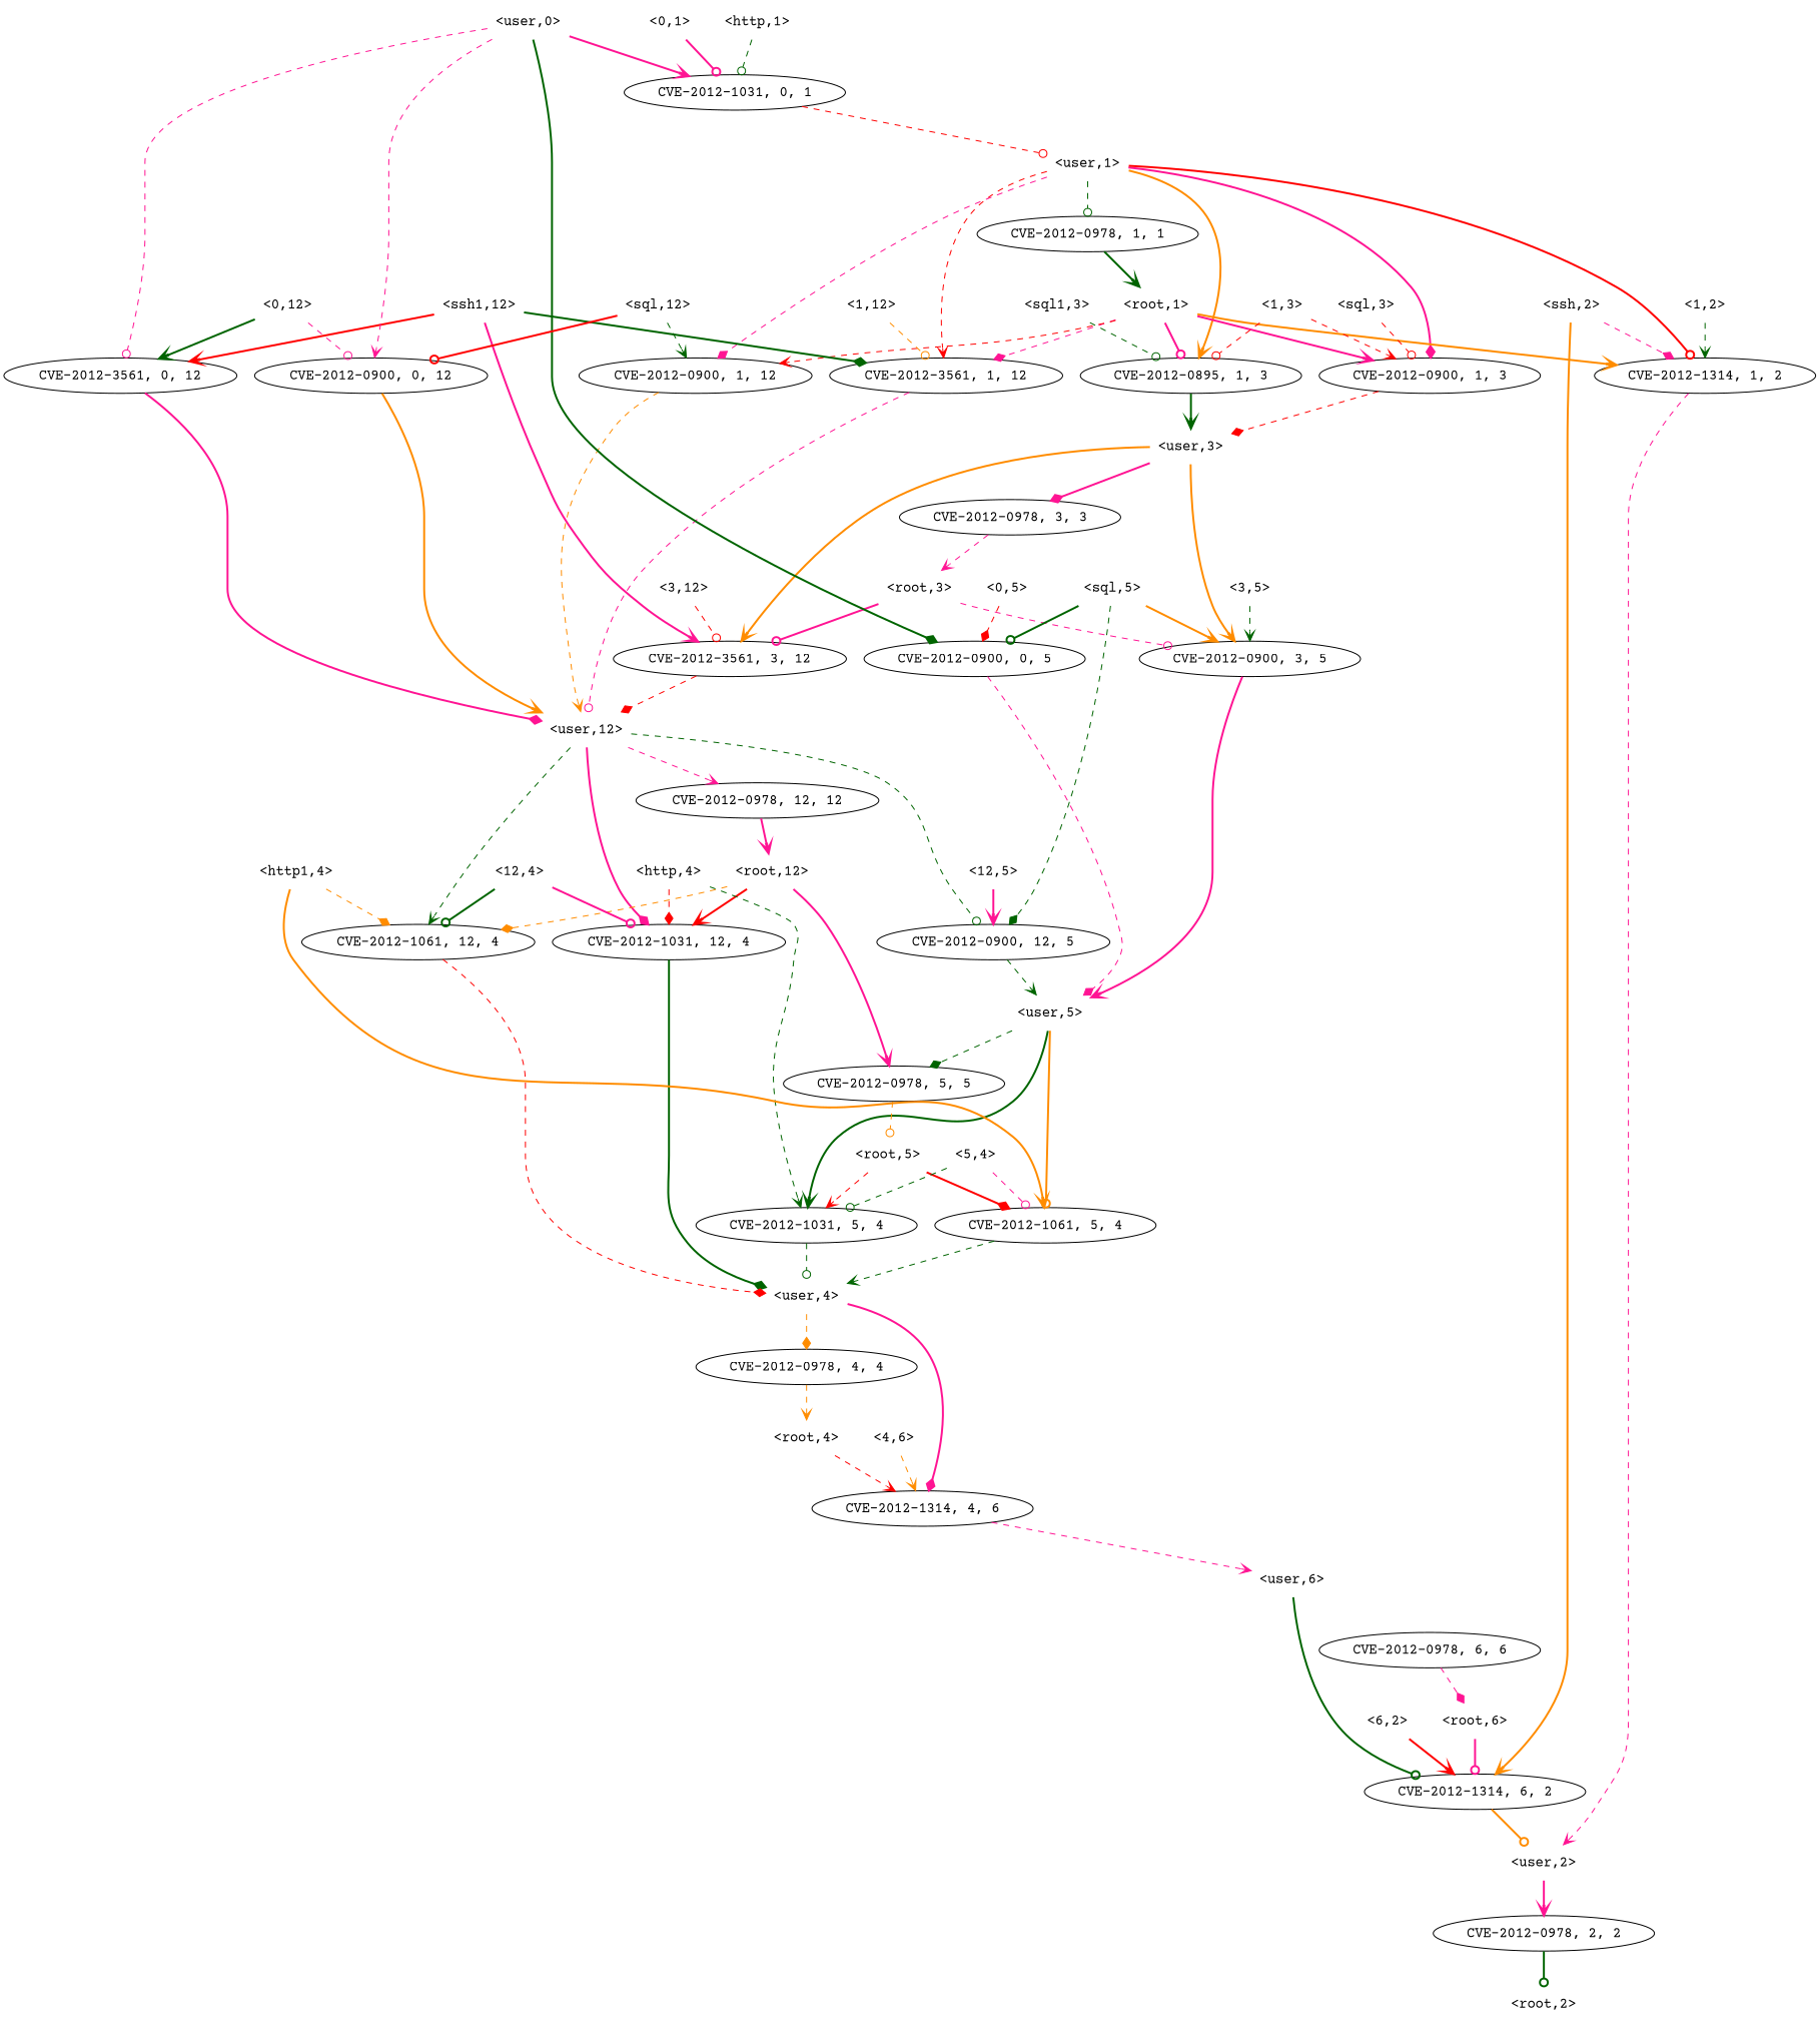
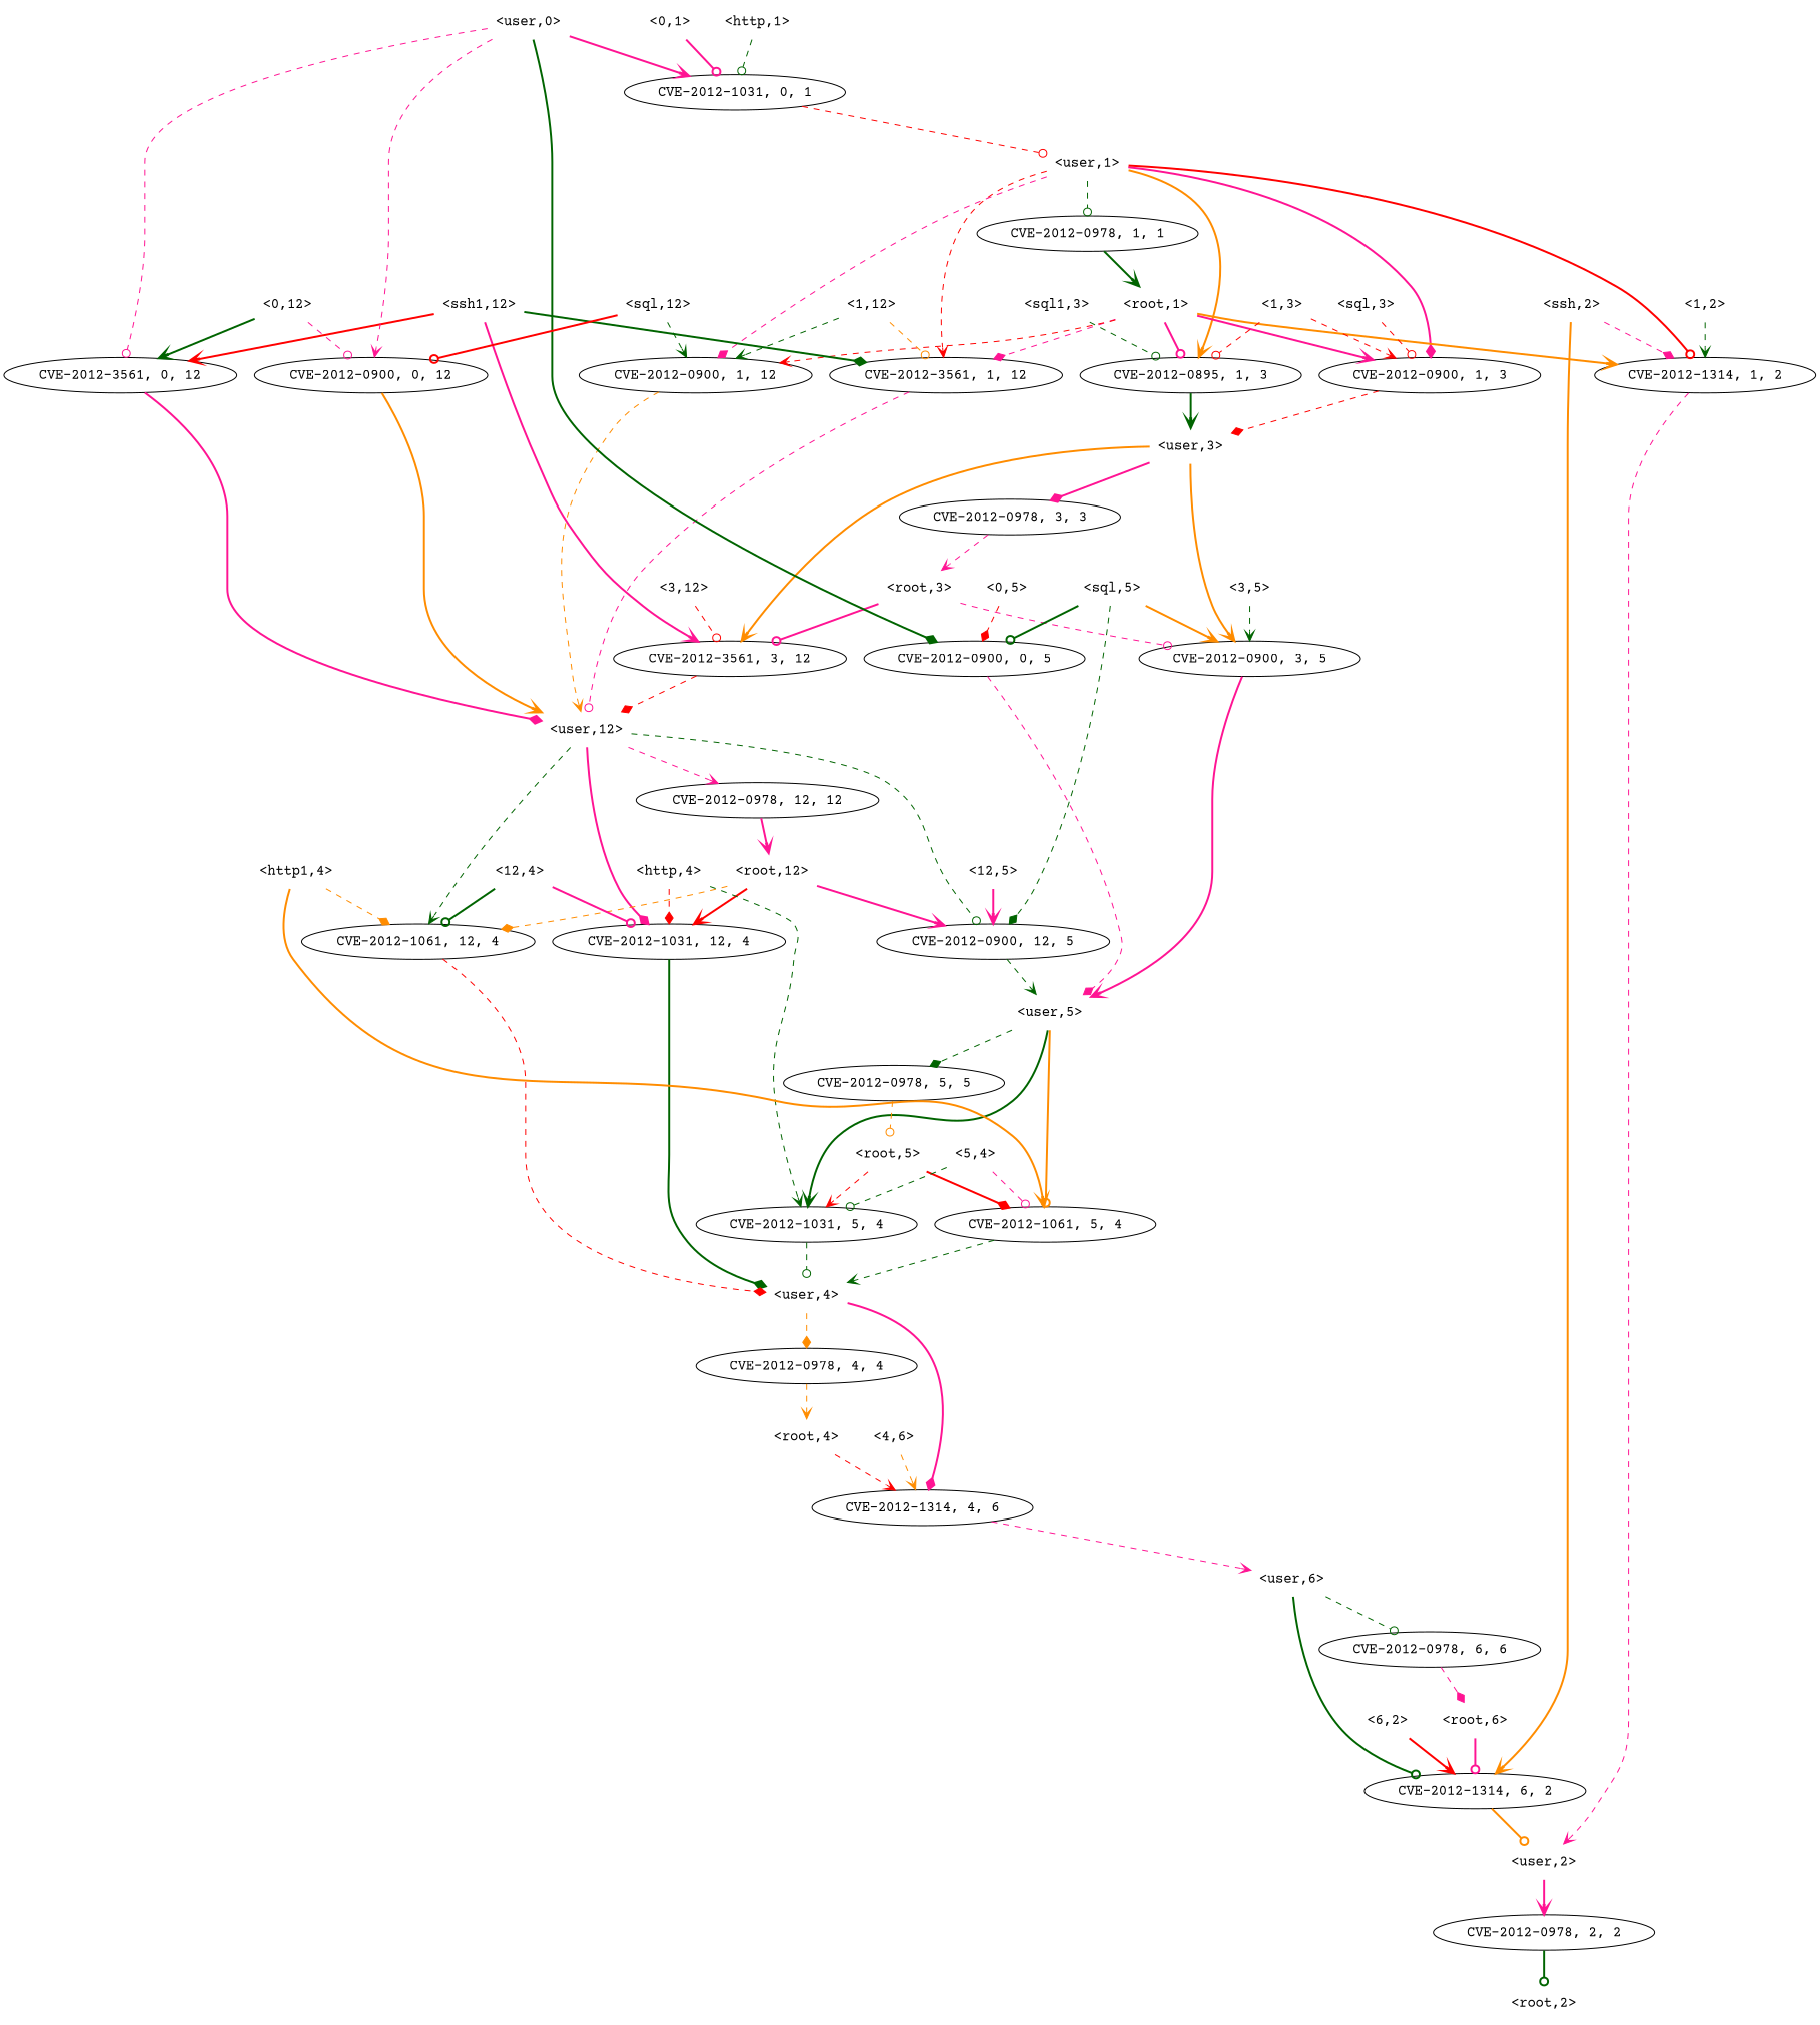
  strict digraph {
    fontname="Courier Prime"
    node [fontname="Courier Prime" shape=plaintext]
    edge [arrowhead=vee color=deeppink fontname="Courier Prime" style=dashed]
    "<root,5>" [height=0.5 width=0.89583]
    n2 [height=0.5 label=<CVE-2012-1031, 5, 4> width=2.4499 shape=""]
    n3 [height=0.5 label=<CVE-2012-1061, 5, 4> width=2.4499 shape=""]
    "<user,4>" [height=0.5 width=0.91667]
    n5 [height=0.5 label=<CVE-2012-1314, 4, 6> width=2.4499 shape=""]
    n6 [height=0.5 label=<CVE-2012-0978, 4, 4> width=2.4499 shape=""]
    "<user,6>" [height=0.5 width=0.91667]
    "<root,4>" [height=0.5 width=0.89583]
    "<0,5>" [height=0.5 width=0.75]
    n10 [height=0.5 label=<CVE-2012-0900, 0, 5> width=2.4499 shape=""]
    "<user,5>" [height=0.5 width=0.91667]
    n12 [height=0.5 label=<CVE-2012-0978, 5, 5> width=2.4499 shape=""]
    "<root,3>" [height=0.5 width=0.89583]
    n14 [height=0.5 label=<CVE-2012-3561, 3, 12> width=2.5686 shape=""]
    n15 [height=0.5 label=<CVE-2012-0900, 3, 5> width=2.4499 shape=""]
    "<user,12>" [height=0.5 width=1.0069]
    n17 [height=0.5 label=<CVE-2012-1031, 12, 4> width=2.5686 shape=""]
    n18 [height=0.5 label=<CVE-2012-1061, 12, 4> width=2.5686 shape=""]
    n19 [height=0.5 label=<CVE-2012-0900, 12, 5> width=2.5686 shape=""]
    n20 [height=0.5 label=<CVE-2012-0978, 12, 12> width=2.7013 shape=""]
    "<root,12>" [height=0.5 width=1]
    "<0,1>" [height=0.5 width=0.75]
    n23 [height=0.5 label=<CVE-2012-1031, 0, 1> width=2.4499 shape=""]
    "<user,1>" [height=0.5 width=0.91667]
    n25 [height=0.5 label=<CVE-2012-3561, 1, 12> width=2.5686 shape=""]
    n26 [height=0.5 label=<CVE-2012-0900, 1, 12> width=2.5686 shape=""]
    n27 [height=0.5 label=<CVE-2012-0900, 1, 3> width=2.4499 shape=""]
    n28 [height=0.5 label=<CVE-2012-0895, 1, 3> width=2.4499 shape=""]
    n29 [height=0.5 label=<CVE-2012-1314, 1, 2> width=2.4499 shape=""]
    n30 [height=0.5 label=<CVE-2012-0978, 1, 1> width=2.4499 shape=""]
    "<user,3>" [height=0.5 width=0.91667]
    "<user,2>" [height=0.5 width=0.91667]
    "<root,1>" [height=0.5 width=0.89583]
    "<http,1>" [height=0.5 width=0.89583]
    n35 [height=0.5 label=<CVE-2012-0978, 3, 3> width=2.4499 shape=""]
    "<1,12>" [height=0.5 width=0.78472]
    "<12,4>" [height=0.5 width=0.78472]
    "<3,12>" [height=0.5 width=0.78472]
    "<sql,3>" [height=0.5 width=0.8125]
    n40 [height=0.5 label=<CVE-2012-0978, 2, 2> width=2.4499 shape=""]
    "<root,2>" [height=0.5 width=0.89583]
    n42 [height=0.5 label=<CVE-2012-1314, 6, 2> width=2.4499 shape=""]
    n43 [height=0.5 label=<CVE-2012-0978, 6, 6> width=2.4499 shape=""]
    "<root,6>" [height=0.5 width=0.89583]
    "<ssh1,12>" [height=0.5 width=1.0278]
    n46 [height=0.5 label=<CVE-2012-3561, 0, 12> width=2.5686 shape=""]
    "<4,6>" [height=0.5 width=0.75]
    "<http,4>" [height=0.5 width=0.89583]
    "<1,3>" [height=0.5 width=0.75]
    n50 [height=0.5 label=<CVE-2012-0900, 0, 12> width=2.5686 shape=""]
    "<ssh,2>" [height=0.5 width=0.84028]
    "<http1,4>" [height=0.5 width=0.97917]
    "<5,4>" [height=0.5 width=0.75]
    "<sql,5>" [height=0.5 width=0.8125]
    "<sql1,3>" [height=0.5 width=0.91667]
    "<6,2>" [height=0.5 width=0.75]
    "<3,5>" [height=0.5 width=0.75]
    "<user,0>" [height=0.5 width=0.91667]
    "<1,2>" [height=0.5 width=0.75]
    "<sql,12>" [height=0.5 width=0.91667]
    "<12,5>" [height=0.5 width=0.78472]
    "<0,12>" [height=0.5 width=0.78472]
    "<root,5>" -> n2 [color=red]
    "<root,5>" -> n3 [arrowhead=diamond color=red style=bold]
    n2 -> "<user,4>" [arrowhead=odot color=darkgreen]
    n3 -> "<user,4>" [color=darkgreen]
    "<user,4>" -> n5 [arrowhead=diamond style=bold]
    "<user,4>" -> n6 [arrowhead=diamond color=darkorange]
    n5 -> "<user,6>"
    n6 -> "<root,4>" [color=darkorange]
    "<user,6>" -> n42 [arrowhead=odot color=darkgreen style=bold]
+   "<user,6>" -> n43 [arrowhead=odot color=darkgreen]
    "<root,4>" -> n5 [color=red]
    "<0,5>" -> n10 [arrowhead=diamond color=red]
    n10 -> "<user,5>" [arrowhead=diamond]
    "<user,5>" -> n2 [color=darkgreen style=bold]
    "<user,5>" -> n3 [arrowhead=odot color=darkorange style=bold]
    "<user,5>" -> n12 [arrowhead=diamond color=darkgreen]
    n12 -> "<root,5>" [arrowhead=odot color=darkorange]
    "<root,3>" -> n14 [arrowhead=odot style=bold]
    "<root,3>" -> n15 [arrowhead=odot]
    n14 -> "<user,12>" [arrowhead=diamond color=red]
    n15 -> "<user,5>" [style=bold]
    "<user,12>" -> n17 [arrowhead=diamond style=bold]
    "<user,12>" -> n18 [color=darkgreen]
    "<user,12>" -> n19 [arrowhead=odot color=darkgreen]
    "<user,12>" -> n20
    n17 -> "<user,4>" [arrowhead=diamond color=darkgreen style=bold]
    n18 -> "<user,4>" [arrowhead=diamond color=red]
    n19 -> "<user,5>" [color=darkgreen]
    n20 -> "<root,12>" [style=bold]
    "<root,12>" -> n17 [color=red style=bold]
    "<root,12>" -> n18 [arrowhead=diamond color=darkorange]
-   "<root,12>" -> n12 [style=bold]
+   "<root,12>" -> n19 [style=bold]
    "<0,1>" -> n23 [arrowhead=odot style=bold]
    n23 -> "<user,1>" [arrowhead=odot color=red]
    "<user,1>" -> n25 [color=red]
    "<user,1>" -> n26 [arrowhead=diamond]
    "<user,1>" -> n27 [arrowhead=diamond style=bold]
    "<user,1>" -> n28 [color=darkorange style=bold]
    "<user,1>" -> n29 [arrowhead=odot color=red style=bold]
    "<user,1>" -> n30 [arrowhead=odot color=darkgreen]
    n25 -> "<user,12>" [arrowhead=odot]
    n26 -> "<user,12>" [color=darkorange]
    n27 -> "<user,3>" [arrowhead=diamond color=red]
    n28 -> "<user,3>" [color=darkgreen style=bold]
    n29 -> "<user,2>"
    n30 -> "<root,1>" [color=darkgreen style=bold]
    "<user,3>" -> n14 [color=darkorange style=bold]
    "<user,3>" -> n15 [color=darkorange style=bold]
    "<user,3>" -> n35 [arrowhead=diamond style=bold]
    "<user,2>" -> n40 [style=bold]
    "<root,1>" -> n25 [arrowhead=diamond]
    "<root,1>" -> n26 [color=red]
    "<root,1>" -> n27 [style=bold]
    "<root,1>" -> n28 [arrowhead=odot style=bold]
    "<root,1>" -> n29 [color=darkorange style=bold]
    "<http,1>" -> n23 [arrowhead=odot color=darkgreen]
    n35 -> "<root,3>"
    "<1,12>" -> n25 [arrowhead=odot color=darkorange]
+   "<1,12>" -> n26 [color=darkgreen]
    "<12,4>" -> n17 [arrowhead=odot style=bold]
    "<12,4>" -> n18 [arrowhead=odot color=darkgreen style=bold]
    "<3,12>" -> n14 [arrowhead=odot color=red]
    "<sql,3>" -> n27 [arrowhead=odot color=red]
    n40 -> "<root,2>" [arrowhead=odot color=darkgreen style=bold]
    n42 -> "<user,2>" [arrowhead=odot color=darkorange style=bold]
    n43 -> "<root,6>" [arrowhead=diamond]
    "<root,6>" -> n42 [arrowhead=odot style=bold]
    "<ssh1,12>" -> n14 [style=bold]
    "<ssh1,12>" -> n25 [arrowhead=diamond color=darkgreen style=bold]
    "<ssh1,12>" -> n46 [color=red style=bold]
    n46 -> "<user,12>" [arrowhead=diamond style=bold]
    "<4,6>" -> n5 [color=darkorange]
    "<http,4>" -> n2 [color=darkgreen]
    "<http,4>" -> n17 [arrowhead=diamond color=red]
    "<1,3>" -> n27 [color=red]
    "<1,3>" -> n28 [arrowhead=odot color=red]
    n50 -> "<user,12>" [color=darkorange style=bold]
    "<ssh,2>" -> n29 [arrowhead=diamond]
    "<ssh,2>" -> n42 [color=darkorange style=bold]
    "<http1,4>" -> n3 [color=darkorange style=bold]
    "<http1,4>" -> n18 [arrowhead=diamond color=darkorange]
    "<5,4>" -> n2 [arrowhead=odot color=darkgreen]
    "<5,4>" -> n3 [arrowhead=odot]
    "<sql,5>" -> n10 [arrowhead=odot color=darkgreen style=bold]
    "<sql,5>" -> n15 [color=darkorange style=bold]
    "<sql,5>" -> n19 [arrowhead=diamond color=darkgreen]
    "<sql1,3>" -> n28 [arrowhead=odot color=darkgreen]
    "<6,2>" -> n42 [color=red style=bold]
    "<3,5>" -> n15 [color=darkgreen]
    "<user,0>" -> n10 [arrowhead=diamond color=darkgreen style=bold]
    "<user,0>" -> n23 [style=bold]
    "<user,0>" -> n46 [arrowhead=odot]
    "<user,0>" -> n50
    "<1,2>" -> n29 [color=darkgreen]
    "<sql,12>" -> n26 [color=darkgreen]
    "<sql,12>" -> n50 [arrowhead=odot color=red style=bold]
    "<12,5>" -> n19 [style=bold]
    "<0,12>" -> n46 [color=darkgreen style=bold]
    "<0,12>" -> n50 [arrowhead=odot]
  }
